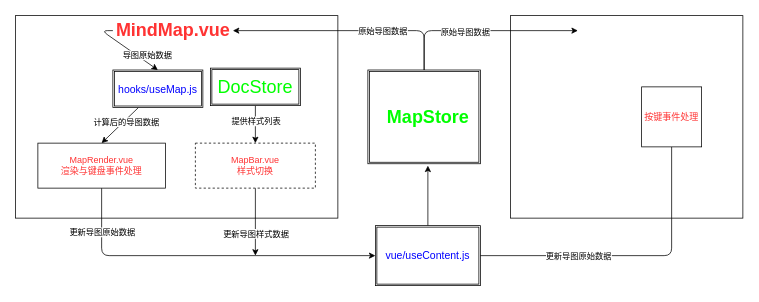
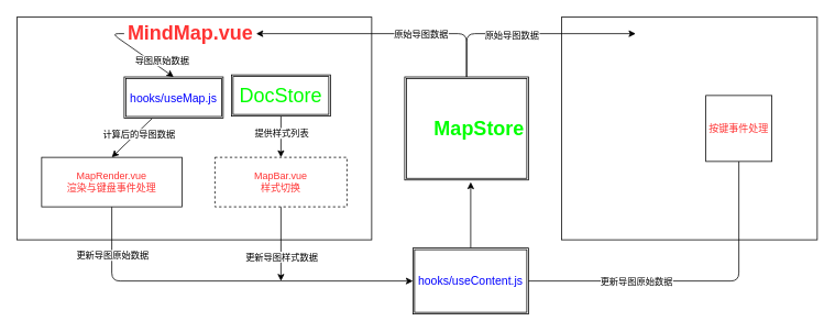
  <mxCell id="0" />
  <mxCell id="1" parent="0" />
  <mxCell id="2" value="" style="rounded=0;whiteSpace=wrap;html=1;" parent="1" vertex="1"><mxGeometry x="680" y="20" width="310" height="270" as="geometry" /></mxCell>
  <mxCell id="3" value="" style="rounded=0;whiteSpace=wrap;html=1;" parent="1" vertex="1"><mxGeometry x="20" y="20" width="430" height="270" as="geometry" /></mxCell>
  <mxCell id="4" style="edgeStyle=none;html=1;entryX=0;entryY=0.5;entryDx=0;entryDy=0;" parent="1" source="6" target="26" edge="1"><mxGeometry relative="1" as="geometry"><Array as="points"><mxPoint x="135" y="340" /></Array></mxGeometry></mxCell>
  <mxCell id="5" value="更新导图原始数据" style="edgeLabel;html=1;align=center;verticalAlign=middle;resizable=0;points=[];" parent="4" vertex="1" connectable="0"><mxGeometry x="-0.757" y="-1" relative="1" as="geometry"><mxPoint x="1" y="3" as="offset" /></mxGeometry></mxCell>
  <mxCell id="6" value="&lt;font color=&quot;#ff3333&quot;&gt;MapRender.vue&lt;br&gt;渲染与键盘事件处理&lt;/font&gt;" style="rounded=0;whiteSpace=wrap;html=1;" parent="1" vertex="1"><mxGeometry x="50" y="190" width="170" height="60" as="geometry" /></mxCell>
  <mxCell id="7" style="edgeStyle=none;html=1;" parent="1" source="9" edge="1"><mxGeometry relative="1" as="geometry"><mxPoint x="340" y="340" as="targetPoint" /></mxGeometry></mxCell>
  <mxCell id="8" value="更新导图样式数据" style="edgeLabel;html=1;align=center;verticalAlign=middle;resizable=0;points=[];" parent="7" vertex="1" connectable="0"><mxGeometry x="0.231" y="-1" relative="1" as="geometry"><mxPoint x="1" y="5" as="offset" /></mxGeometry></mxCell>
  <mxCell id="9" value="&lt;font color=&quot;#ff3333&quot;&gt;MapBar.vue&lt;br&gt;样式切换&lt;/font&gt;" style="rounded=0;whiteSpace=wrap;html=1;dashed=1;" parent="1" vertex="1"><mxGeometry x="260" y="190" width="160" height="60" as="geometry" /></mxCell>
  <mxCell id="10" style="edgeStyle=none;html=1;entryX=0.5;entryY=0;entryDx=0;entryDy=0;" parent="1" target="21" edge="1"><mxGeometry relative="1" as="geometry"><mxPoint x="150" y="40" as="sourcePoint" /><Array as="points"><mxPoint x="135" y="40" /></Array></mxGeometry></mxCell>
  <mxCell id="11" value="导图原始数据" style="edgeLabel;html=1;align=center;verticalAlign=middle;resizable=0;points=[];" parent="10" vertex="1" connectable="0"><mxGeometry x="0.644" y="-1" relative="1" as="geometry"><mxPoint x="1" y="-10" as="offset" /></mxGeometry></mxCell>
  <mxCell id="12" value="&lt;font color=&quot;#ff3333&quot;&gt;MindMap.vue&lt;/font&gt;" style="text;strokeColor=none;fillColor=none;html=1;fontSize=24;fontStyle=1;verticalAlign=middle;align=center;" parent="1" vertex="1"><mxGeometry x="180" y="20" width="100" height="40" as="geometry" /></mxCell>
  <mxCell id="13" style="edgeStyle=none;html=1;exitX=0.5;exitY=0;exitDx=0;exitDy=0;" parent="1" source="17" edge="1"><mxGeometry relative="1" as="geometry"><mxPoint x="310" y="40" as="targetPoint" /><Array as="points"><mxPoint x="565" y="40" /></Array></mxGeometry></mxCell>
  <mxCell id="14" value="原始导图数据" style="edgeLabel;html=1;align=center;verticalAlign=middle;resizable=0;points=[];" parent="13" vertex="1" connectable="0"><mxGeometry x="0.331" relative="1" as="geometry"><mxPoint x="97" as="offset" /></mxGeometry></mxCell>
  <mxCell id="15" style="edgeStyle=none;html=1;fontSize=14;fontColor=#FFFF00;" parent="1" source="17" edge="1"><mxGeometry relative="1" as="geometry"><Array as="points"><mxPoint x="565" y="40" /></Array><mxPoint x="770" y="40" as="targetPoint" /></mxGeometry></mxCell>
  <mxCell id="16" value="&lt;span style=&quot;font-size: 11px&quot;&gt;&lt;font color=&quot;#080808&quot;&gt;原始导图数据&lt;/font&gt;&lt;/span&gt;" style="edgeLabel;html=1;align=center;verticalAlign=middle;resizable=0;points=[];fontSize=14;fontColor=#FFFF00;" parent="15" vertex="1" connectable="0"><mxGeometry x="-0.309" relative="1" as="geometry"><mxPoint x="18" as="offset" /></mxGeometry></mxCell>
  <mxCell id="17" value="" style="shape=ext;double=1;rounded=0;whiteSpace=wrap;html=1;" parent="1" vertex="1"><mxGeometry x="490" y="92.5" width="150" height="125" as="geometry" /></mxCell>
- <mxCell id="18" value="&lt;font color=&quot;#00ff00&quot;&gt;MapStore&lt;/font&gt;" style="text;strokeColor=none;fillColor=none;html=1;fontSize=24;fontStyle=1;verticalAlign=middle;align=center;" parent="1" vertex="1"><mxGeometry x="520" y="135" width="100" height="40" as="geometry" /></mxCell>
+ <mxCell id="18" value="&lt;font color=&quot;#00ff00&quot;&gt;MapStore&lt;/font&gt;" style="text;strokeColor=none;fillColor=none;html=1;fontSize=24;fontStyle=1;verticalAlign=middle;align=center;" parent="1" vertex="1"><mxGeometry x="530" y="135" width="100" height="40" as="geometry" /></mxCell>
  <mxCell id="19" style="edgeStyle=none;html=1;entryX=0.5;entryY=0;entryDx=0;entryDy=0;" parent="1" source="21" target="6" edge="1"><mxGeometry relative="1" as="geometry" /></mxCell>
  <mxCell id="20" value="计算后的导图数据" style="edgeLabel;html=1;align=center;verticalAlign=middle;resizable=0;points=[];" parent="19" vertex="1" connectable="0"><mxGeometry x="-0.355" y="2" relative="1" as="geometry"><mxPoint x="-2" y="2" as="offset" /></mxGeometry></mxCell>
  <mxCell id="21" value="&lt;font style=&quot;font-size: 14px&quot; color=&quot;#0000ff&quot;&gt;hooks/useMap.js&lt;/font&gt;" style="shape=ext;double=1;rounded=0;whiteSpace=wrap;html=1;" parent="1" vertex="1"><mxGeometry x="150" y="92.5" width="120" height="50" as="geometry" /></mxCell>
  <mxCell id="22" style="edgeStyle=none;html=1;" parent="1" source="24" target="9" edge="1"><mxGeometry relative="1" as="geometry" /></mxCell>
  <mxCell id="23" value="提供样式列表" style="edgeLabel;html=1;align=center;verticalAlign=middle;resizable=0;points=[];" parent="22" vertex="1" connectable="0"><mxGeometry x="0.425" relative="1" as="geometry"><mxPoint y="-16" as="offset" /></mxGeometry></mxCell>
  <mxCell id="24" value="&lt;font style=&quot;font-size: 24px&quot; color=&quot;#00ff00&quot;&gt;DocStore&lt;/font&gt;" style="shape=ext;double=1;rounded=0;whiteSpace=wrap;html=1;" parent="1" vertex="1"><mxGeometry x="280" y="90" width="120" height="50" as="geometry" /></mxCell>
  <mxCell id="25" style="edgeStyle=none;html=1;" parent="1" source="26" edge="1"><mxGeometry relative="1" as="geometry"><mxPoint x="570" y="220" as="targetPoint" /></mxGeometry></mxCell>
- <mxCell id="26" value="&lt;font style=&quot;font-size: 14px&quot; color=&quot;#0000ff&quot;&gt;vue/useContent.js&lt;/font&gt;" style="shape=ext;double=1;rounded=0;whiteSpace=wrap;html=1;" parent="1" vertex="1"><mxGeometry x="500" y="300" width="140" height="80" as="geometry" /></mxCell>
+ <mxCell id="26" value="&lt;font style=&quot;font-size: 14px&quot; color=&quot;#0000ff&quot;&gt;hooks/useContent.js&lt;/font&gt;" style="shape=ext;double=1;rounded=0;whiteSpace=wrap;html=1;" parent="1" vertex="1"><mxGeometry x="500" y="300" width="140" height="80" as="geometry" /></mxCell>
  <mxCell id="27" style="edgeStyle=none;html=1;entryX=1;entryY=0.5;entryDx=0;entryDy=0;fontColor=#FF3333;endArrow=none;endFill=0;strokeWidth=1;" parent="1" source="29" target="26" edge="1"><mxGeometry relative="1" as="geometry"><Array as="points"><mxPoint x="895" y="340" /></Array></mxGeometry></mxCell>
  <mxCell id="28" value="&lt;font color=&quot;#080808&quot;&gt;更新导图原始数据&lt;/font&gt;" style="edgeLabel;html=1;align=center;verticalAlign=middle;resizable=0;points=[];fontColor=#FF3333;" parent="27" vertex="1" connectable="0"><mxGeometry x="0.448" relative="1" as="geometry"><mxPoint x="20" as="offset" /></mxGeometry></mxCell>
  <mxCell id="29" value="按键事件处理" style="whiteSpace=wrap;html=1;aspect=fixed;fontSize=12;fontColor=#FF3333;" parent="1" vertex="1"><mxGeometry x="855" y="115" width="80" height="80" as="geometry" /></mxCell>
